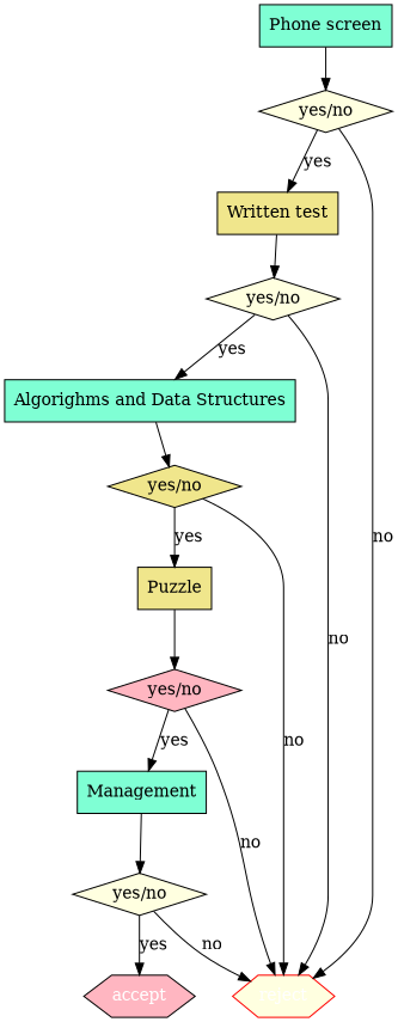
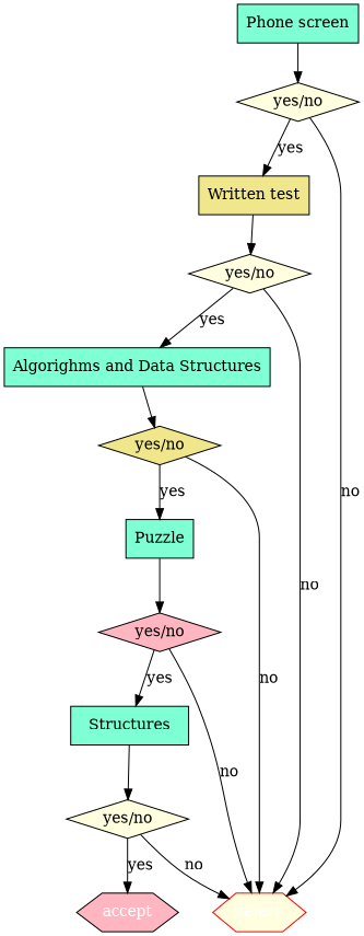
  digraph {
    node [fillcolor=lightyellow shape=box style=filled]
    n1 [fillcolor=aquamarine label="Phone screen"]
    n2 [label="yes/no" shape=diamond]
    n3 [fillcolor=khaki label="Written test"]
    reject [color=red fontcolor=white shape=polygon sides=6]
    n5 [label="yes/no" shape=diamond]
    n6 [fillcolor=aquamarine label="Algorighms and Data Structures"]
    n7 [fillcolor=khaki label="yes/no" shape=diamond]
-   n8 [fillcolor=khaki label=Puzzle]
+   n8 [fillcolor=aquamarine label=Puzzle]
    n9 [fillcolor=lightpink label="yes/no" shape=diamond]
-   n10 [fillcolor=aquamarine label=Management]
+   n10 [fillcolor=aquamarine label=Structures]
    n11 [label="yes/no" shape=diamond]
    accept [fillcolor=lightpink fontcolor=white shape=polygon sides=6]
    n1 -> n2
    n2 -> n3 [label=yes]
    n2 -> reject [label=no]
    n3 -> n5
    n5 -> reject [label=no]
    n5 -> n6 [label=yes]
    n6 -> n7
    n7 -> reject [label=no]
    n7 -> n8 [label=yes]
    n8 -> n9
    n9 -> reject [label=no]
    n9 -> n10 [label=yes]
    n10 -> n11
    n11 -> reject [label=no]
    n11 -> accept [label=yes]
  }
